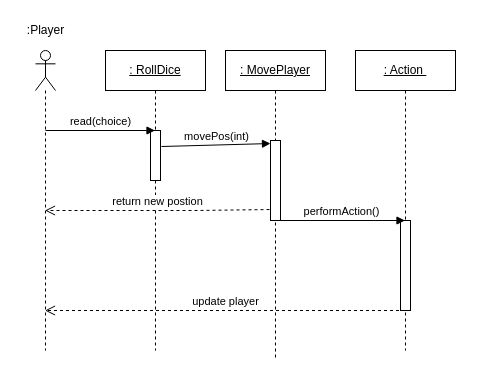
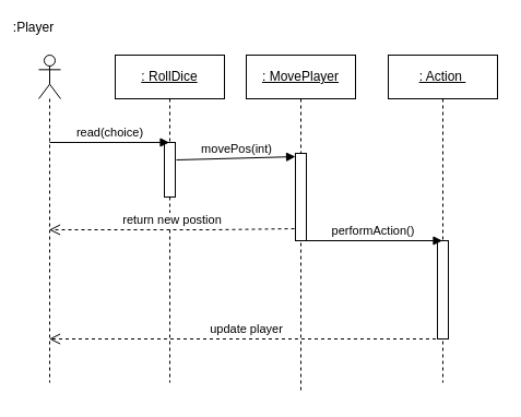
  <mxCell id="0" />
  <mxCell id="1" parent="0" />
  <mxCell id="2" value="" style="shape=umlLifeline;participant=umlActor;perimeter=lifelinePerimeter;whiteSpace=wrap;html=1;container=1;collapsible=0;recursiveResize=0;verticalAlign=top;spacingTop=36;outlineConnect=0;" parent="1" vertex="1"><mxGeometry x="35" y="50" width="20" height="300" as="geometry" /></mxCell>
  <mxCell id="3" value="&lt;u&gt;: RollDice&lt;/u&gt;" style="shape=umlLifeline;perimeter=lifelinePerimeter;whiteSpace=wrap;html=1;container=1;collapsible=0;recursiveResize=0;outlineConnect=0;" parent="1" vertex="1"><mxGeometry x="105" y="50" width="100" height="300" as="geometry" /></mxCell>
  <mxCell id="4" value="" style="html=1;points=[];perimeter=orthogonalPerimeter;" parent="3" vertex="1"><mxGeometry x="45" y="80" width="10" height="50" as="geometry" /></mxCell>
  <mxCell id="5" value=": MovePlayer" style="shape=umlLifeline;perimeter=lifelinePerimeter;whiteSpace=wrap;html=1;container=1;collapsible=0;recursiveResize=0;outlineConnect=0;fontStyle=4" parent="1" vertex="1"><mxGeometry x="225" y="50" width="100" height="310" as="geometry" /></mxCell>
  <mxCell id="6" value="" style="html=1;points=[];perimeter=orthogonalPerimeter;" parent="5" vertex="1"><mxGeometry x="45" y="90" width="10" height="80" as="geometry" /></mxCell>
  <mxCell id="7" value="&lt;u&gt;: Action&amp;nbsp;&lt;/u&gt;" style="shape=umlLifeline;perimeter=lifelinePerimeter;whiteSpace=wrap;html=1;container=1;collapsible=0;recursiveResize=0;outlineConnect=0;" parent="1" vertex="1"><mxGeometry x="355" y="50" width="100" height="300" as="geometry" /></mxCell>
  <mxCell id="8" value="" style="html=1;points=[];perimeter=orthogonalPerimeter;" parent="7" vertex="1"><mxGeometry x="45" y="170" width="10" height="90" as="geometry" /></mxCell>
  <mxCell id="9" value="read(choice)" style="html=1;verticalAlign=bottom;endArrow=block;" parent="1" target="3" edge="1"><mxGeometry width="80" relative="1" as="geometry"><mxPoint x="45" y="130" as="sourcePoint" /><mxPoint x="125" y="130" as="targetPoint" /></mxGeometry></mxCell>
  <mxCell id="10" value="movePos(int)" style="html=1;verticalAlign=bottom;endArrow=block;entryX=0;entryY=0.038;entryDx=0;entryDy=0;entryPerimeter=0;exitX=1.1;exitY=0.32;exitDx=0;exitDy=0;exitPerimeter=0;" parent="1" target="6" edge="1" source="4"><mxGeometry width="80" relative="1" as="geometry"><mxPoint x="165" y="148" as="sourcePoint" /><mxPoint x="265" y="150" as="targetPoint" /></mxGeometry></mxCell>
  <mxCell id="11" value="performAction()" style="html=1;verticalAlign=bottom;endArrow=block;exitX=0.8;exitY=1;exitDx=0;exitDy=0;exitPerimeter=0;" parent="1" source="6" target="7" edge="1"><mxGeometry width="80" relative="1" as="geometry"><mxPoint x="285" y="180" as="sourcePoint" /><mxPoint x="365" y="180" as="targetPoint" /></mxGeometry></mxCell>
  <mxCell id="12" value="return new postion" style="html=1;verticalAlign=bottom;endArrow=open;dashed=1;endSize=8;exitX=-0.1;exitY=0.863;exitDx=0;exitDy=0;exitPerimeter=0;" parent="1" source="6" target="2" edge="1"><mxGeometry relative="1" as="geometry"><mxPoint x="265" y="199.5" as="sourcePoint" /><mxPoint x="185" y="199.5" as="targetPoint" /><Array as="points"><mxPoint x="195" y="210" /></Array></mxGeometry></mxCell>
  <mxCell id="13" value="update player" style="html=1;verticalAlign=bottom;endArrow=open;dashed=1;endSize=8;" parent="1" source="7" target="2" edge="1"><mxGeometry relative="1" as="geometry"><mxPoint x="325" y="300" as="sourcePoint" /><mxPoint x="245" y="300" as="targetPoint" /><Array as="points"><mxPoint x="355" y="310" /></Array></mxGeometry></mxCell>
- <mxCell id="14" value=":Player" style="text;html=1;align=center;verticalAlign=middle;resizable=0;points=[];autosize=1;" parent="1" vertex="1"><mxGeometry x="20" y="20" width="50" height="20" as="geometry" /></mxCell>
+ <mxCell id="14" value=":Player" style="text;html=1;align=center;verticalAlign=middle;resizable=0;points=[];autosize=1;" parent="1" vertex="1"><mxGeometry x="5" y="15" width="50" height="20" as="geometry" /></mxCell>
